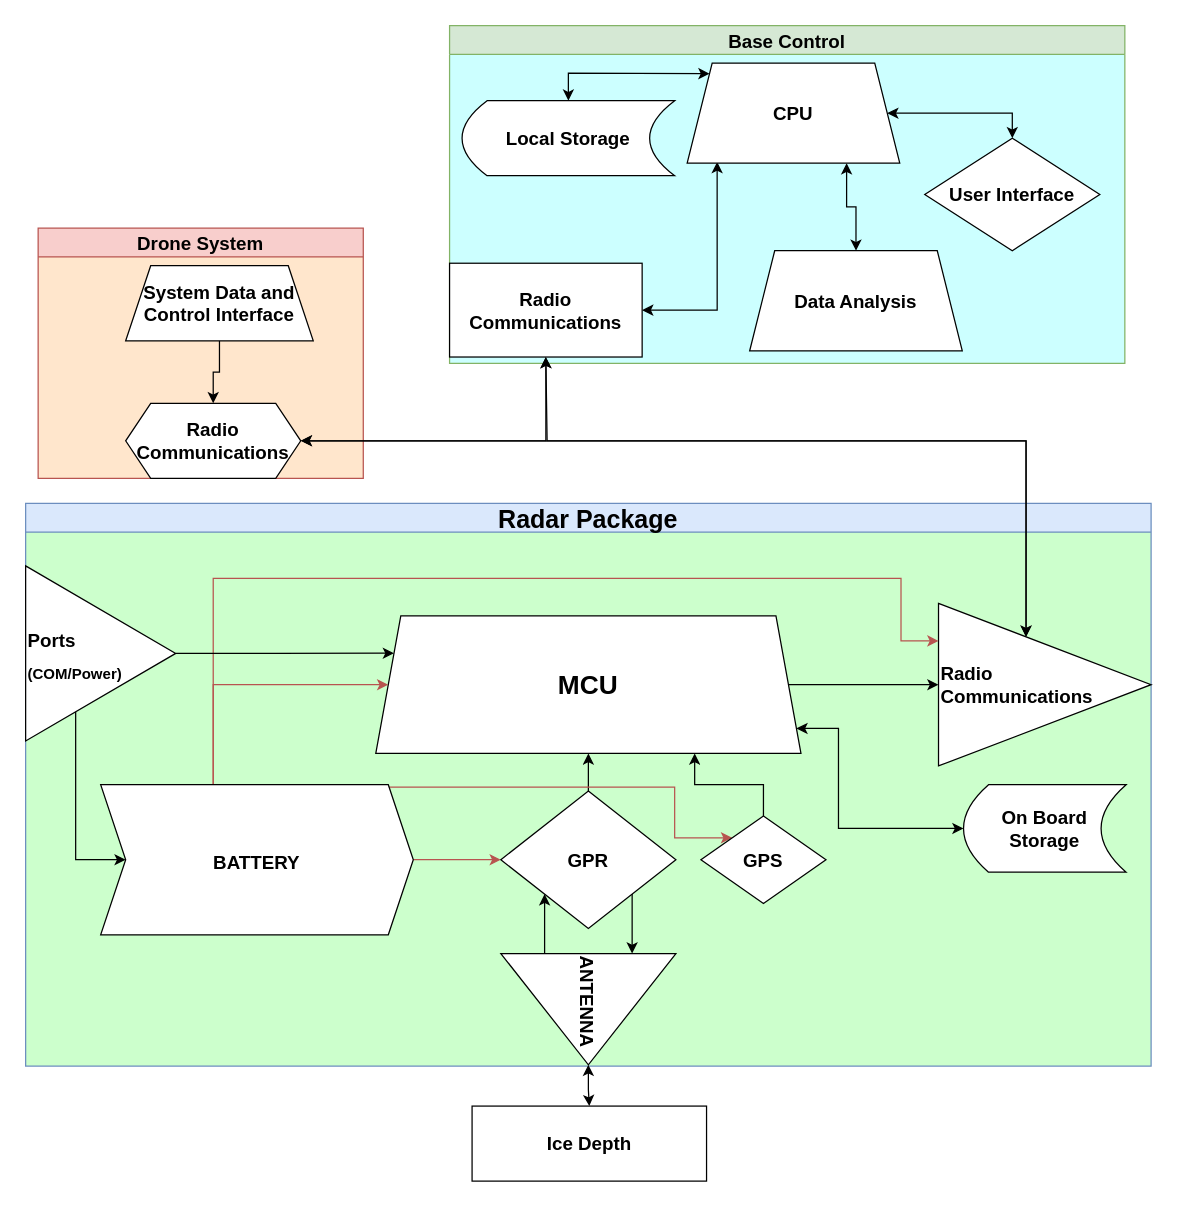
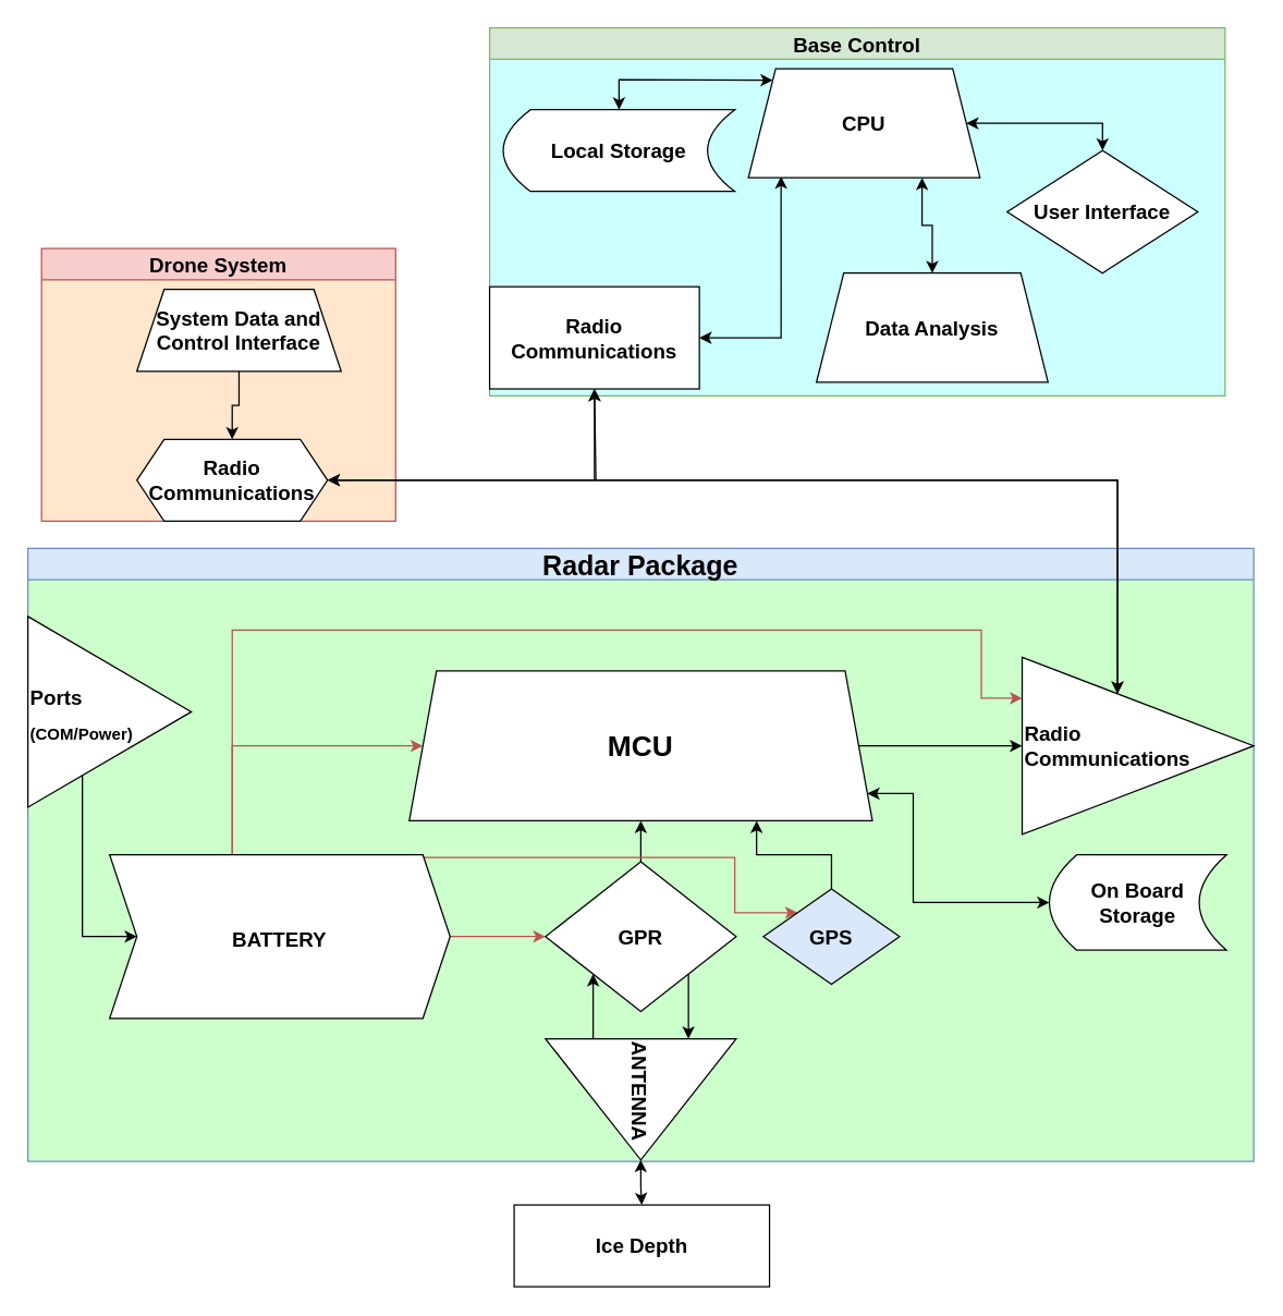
  <mxCell id="0" />
  <mxCell id="1" parent="0" />
  <mxCell id="2" value="Radar Package" style="swimlane;fillColor=#dae8fc;strokeColor=#6c8ebf;swimlaneFillColor=#CCFFCC;fontSize=20;" vertex="1" parent="1"><mxGeometry x="20" y="402" width="900" height="450" as="geometry" /></mxCell>
  <mxCell id="3" style="edgeStyle=orthogonalEdgeStyle;rounded=0;orthogonalLoop=1;jettySize=auto;html=1;entryX=0;entryY=1;entryDx=0;entryDy=0;fontSize=15;exitX=0;exitY=0.75;exitDx=0;exitDy=0;" edge="1" parent="2" source="4" target="22"><mxGeometry relative="1" as="geometry" /></mxCell>
  <mxCell id="4" value="&lt;b&gt;&lt;font style=&quot;font-size: 15px;&quot;&gt;ANTENNA&lt;/font&gt;&lt;/b&gt;" style="triangle;whiteSpace=wrap;html=1;fillColor=#FFFFFF;rotation=90;align=left;" vertex="1" parent="2"><mxGeometry x="405.5" y="334.5" width="89" height="140" as="geometry" /></mxCell>
  <mxCell id="5" style="edgeStyle=orthogonalEdgeStyle;rounded=0;orthogonalLoop=1;jettySize=auto;html=1;entryX=0;entryY=0.25;entryDx=0;entryDy=0;fontSize=15;exitX=1;exitY=1;exitDx=0;exitDy=0;" edge="1" parent="2" source="22" target="4"><mxGeometry relative="1" as="geometry"><mxPoint x="490" y="340" as="sourcePoint" /><Array as="points"><mxPoint x="485" y="350" /><mxPoint x="485" y="350" /></Array></mxGeometry></mxCell>
  <mxCell id="6" style="edgeStyle=orthogonalEdgeStyle;rounded=0;orthogonalLoop=1;jettySize=auto;html=1;entryX=0.5;entryY=1;entryDx=0;entryDy=0;fontSize=21;" edge="1" parent="2" source="22" target="11"><mxGeometry relative="1" as="geometry" /></mxCell>
  <mxCell id="7" value="&lt;b&gt;On Board Storage&lt;/b&gt;" style="shape=dataStorage;whiteSpace=wrap;html=1;fixedSize=1;fontSize=15;fillColor=#FFFFFF;" vertex="1" parent="2"><mxGeometry x="750" y="225" width="130" height="70" as="geometry" /></mxCell>
  <mxCell id="8" value="&lt;b&gt;Radio &lt;br&gt;Communications&lt;/b&gt;" style="triangle;whiteSpace=wrap;html=1;fontSize=15;fillColor=#FFFFFF;align=left;" vertex="1" parent="2"><mxGeometry x="730" y="80" width="170" height="130" as="geometry" /></mxCell>
  <mxCell id="9" style="edgeStyle=orthogonalEdgeStyle;rounded=0;orthogonalLoop=1;jettySize=auto;html=1;fontSize=21;" edge="1" parent="2" source="11" target="8"><mxGeometry relative="1" as="geometry" /></mxCell>
  <mxCell id="10" style="edgeStyle=orthogonalEdgeStyle;rounded=0;orthogonalLoop=1;jettySize=auto;html=1;fontSize=21;entryX=0;entryY=0.5;entryDx=0;entryDy=0;startArrow=classic;startFill=1;" edge="1" parent="2" source="11" target="7"><mxGeometry relative="1" as="geometry"><Array as="points"><mxPoint x="650" y="180" /><mxPoint x="650" y="260" /></Array></mxGeometry></mxCell>
  <mxCell id="11" value="&lt;b&gt;&lt;font style=&quot;font-size: 21px;&quot;&gt;MCU&lt;/font&gt;&lt;/b&gt;" style="shape=trapezoid;perimeter=trapezoidPerimeter;whiteSpace=wrap;html=1;fixedSize=1;fontSize=15;fillColor=#FFFFFF;gradientColor=none;" vertex="1" parent="2"><mxGeometry x="280" y="90" width="340" height="110" as="geometry" /></mxCell>
  <mxCell id="12" style="edgeStyle=orthogonalEdgeStyle;rounded=0;orthogonalLoop=1;jettySize=auto;html=1;entryX=0;entryY=0.5;entryDx=0;entryDy=0;fontSize=21;startArrow=none;startFill=0;fillColor=#f8cecc;strokeColor=#b85450;" edge="1" parent="2" source="16" target="22"><mxGeometry relative="1" as="geometry" /></mxCell>
  <mxCell id="13" style="edgeStyle=orthogonalEdgeStyle;rounded=0;orthogonalLoop=1;jettySize=auto;html=1;entryX=0;entryY=0.5;entryDx=0;entryDy=0;fontSize=21;startArrow=none;startFill=0;fillColor=#f8cecc;strokeColor=#b85450;" edge="1" parent="2" source="16" target="11"><mxGeometry relative="1" as="geometry"><Array as="points"><mxPoint x="150" y="145" /></Array></mxGeometry></mxCell>
  <mxCell id="14" style="edgeStyle=orthogonalEdgeStyle;rounded=0;orthogonalLoop=1;jettySize=auto;html=1;fontSize=21;startArrow=none;startFill=0;fillColor=#f8cecc;strokeColor=#b85450;" edge="1" parent="2" source="16" target="8"><mxGeometry relative="1" as="geometry"><mxPoint x="690" y="100" as="targetPoint" /><Array as="points"><mxPoint x="150" y="60" /><mxPoint x="700" y="60" /><mxPoint x="700" y="110" /></Array></mxGeometry></mxCell>
  <mxCell id="15" style="edgeStyle=orthogonalEdgeStyle;rounded=0;orthogonalLoop=1;jettySize=auto;html=1;entryX=0;entryY=0;entryDx=0;entryDy=0;fontSize=15;startArrow=none;startFill=0;fillColor=#f8cecc;strokeColor=#b85450;" edge="1" parent="2" source="16" target="21"><mxGeometry relative="1" as="geometry"><Array as="points"><mxPoint x="519" y="227" /><mxPoint x="519" y="268" /></Array></mxGeometry></mxCell>
  <mxCell id="16" value="&lt;span style=&quot;font-size: 15px;&quot;&gt;&lt;b&gt;BATTERY&lt;/b&gt;&lt;/span&gt;" style="shape=step;perimeter=stepPerimeter;whiteSpace=wrap;html=1;fixedSize=1;fontSize=21;fillColor=#FFFFFF;gradientColor=none;" vertex="1" parent="2"><mxGeometry x="60" y="225" width="250" height="120" as="geometry" /></mxCell>
- <mxCell id="17" style="edgeStyle=orthogonalEdgeStyle;rounded=0;orthogonalLoop=1;jettySize=auto;html=1;entryX=0;entryY=0.25;entryDx=0;entryDy=0;fontSize=15;startArrow=none;startFill=0;" edge="1" parent="2" source="19" target="11"><mxGeometry relative="1" as="geometry" /></mxCell>
  <mxCell id="18" style="edgeStyle=orthogonalEdgeStyle;rounded=0;orthogonalLoop=1;jettySize=auto;html=1;fontSize=15;startArrow=none;startFill=0;" edge="1" parent="2" source="19"><mxGeometry relative="1" as="geometry"><mxPoint x="80" y="285" as="targetPoint" /><Array as="points"><mxPoint x="40" y="285" /></Array></mxGeometry></mxCell>
  <mxCell id="19" value="&lt;b style=&quot;&quot;&gt;&lt;font style=&quot;&quot;&gt;&lt;font style=&quot;font-size: 15px;&quot;&gt;Ports&lt;/font&gt;&lt;br&gt;&lt;span style=&quot;font-size: 12px;&quot;&gt;(COM/Power)&lt;/span&gt;&lt;br&gt;&lt;/font&gt;&lt;/b&gt;" style="triangle;whiteSpace=wrap;html=1;fontSize=21;fillColor=#FFFFFF;gradientColor=none;align=left;" vertex="1" parent="2"><mxGeometry y="50" width="120" height="140" as="geometry" /></mxCell>
  <mxCell id="20" style="edgeStyle=orthogonalEdgeStyle;rounded=0;orthogonalLoop=1;jettySize=auto;html=1;entryX=0.75;entryY=1;entryDx=0;entryDy=0;fontSize=15;startArrow=none;startFill=0;" edge="1" parent="2" source="21" target="11"><mxGeometry relative="1" as="geometry" /></mxCell>
- <mxCell id="21" value="&lt;b&gt;GPS&lt;/b&gt;" style="rhombus;whiteSpace=wrap;html=1;fontSize=15;fillColor=#FFFFFF;" vertex="1" parent="2"><mxGeometry x="540" y="250" width="100" height="70" as="geometry" /></mxCell>
+ <mxCell id="21" value="&lt;b&gt;GPS&lt;/b&gt;" style="rhombus;whiteSpace=wrap;html=1;fontSize=15;fillColor=#dae8fc;" vertex="1" parent="2"><mxGeometry x="540" y="250" width="100" height="70" as="geometry" /></mxCell>
  <mxCell id="22" value="&lt;b&gt;GPR&lt;/b&gt;" style="rhombus;whiteSpace=wrap;html=1;fontSize=15;fillColor=#FFFFFF;" vertex="1" parent="2"><mxGeometry x="380" y="230" width="140" height="110" as="geometry" /></mxCell>
  <mxCell id="23" value="Drone System" style="swimlane;fillColor=#f8cecc;strokeColor=#b85450;gradientColor=none;swimlaneFillColor=#FFE6CC;fontSize=15;" vertex="1" parent="1"><mxGeometry x="30" y="182" width="260" height="200" as="geometry" /></mxCell>
  <mxCell id="24" value="&lt;b&gt;Radio Communications&lt;/b&gt;" style="shape=hexagon;perimeter=hexagonPerimeter2;whiteSpace=wrap;html=1;fixedSize=1;fontSize=15;fillColor=#FFFFFF;gradientColor=none;" vertex="1" parent="23"><mxGeometry x="70" y="140" width="140" height="60" as="geometry" /></mxCell>
  <mxCell id="25" style="edgeStyle=orthogonalEdgeStyle;rounded=0;orthogonalLoop=1;jettySize=auto;html=1;exitX=0.5;exitY=1;exitDx=0;exitDy=0;" edge="1" parent="23" source="26" target="24"><mxGeometry relative="1" as="geometry" /></mxCell>
  <mxCell id="26" value="&lt;b&gt;System Data and Control Interface&lt;/b&gt;" style="shape=trapezoid;perimeter=trapezoidPerimeter;whiteSpace=wrap;html=1;fixedSize=1;fontSize=15;fillColor=#FFFFFF;gradientColor=none;" vertex="1" parent="23"><mxGeometry x="70" y="30" width="150" height="60" as="geometry" /></mxCell>
  <mxCell id="27" value="Base Control" style="swimlane;fillColor=#d5e8d4;strokeColor=#82b366;swimlaneFillColor=#CCFFFF;fontSize=15;" vertex="1" parent="1"><mxGeometry x="359" y="20" width="540" height="270" as="geometry" /></mxCell>
  <mxCell id="28" style="edgeStyle=orthogonalEdgeStyle;rounded=0;orthogonalLoop=1;jettySize=auto;html=1;entryX=0.141;entryY=0.988;entryDx=0;entryDy=0;fontSize=15;startArrow=classic;startFill=1;entryPerimeter=0;" edge="1" parent="27" source="29" target="35"><mxGeometry relative="1" as="geometry" /></mxCell>
  <mxCell id="29" value="&lt;b&gt;&lt;font style=&quot;font-size: 15px;&quot;&gt;Radio &lt;br&gt;Communications&lt;/font&gt;&lt;/b&gt;" style="rounded=0;whiteSpace=wrap;html=1;fontSize=12;fillColor=#FFFFFF;gradientColor=none;" vertex="1" parent="27"><mxGeometry y="190" width="154" height="75" as="geometry" /></mxCell>
  <mxCell id="30" value="&lt;b&gt;Local Storage&lt;/b&gt;" style="shape=dataStorage;whiteSpace=wrap;html=1;fixedSize=1;fontSize=15;fillColor=#FFFFFF;gradientColor=none;" vertex="1" parent="27"><mxGeometry x="10" y="60" width="170" height="60" as="geometry" /></mxCell>
  <mxCell id="31" value="&lt;b&gt;Data Analysis&lt;/b&gt;" style="shape=trapezoid;perimeter=trapezoidPerimeter;whiteSpace=wrap;html=1;fixedSize=1;fontSize=15;fillColor=#FFFFFF;gradientColor=none;" vertex="1" parent="27"><mxGeometry x="240" y="180" width="170" height="80" as="geometry" /></mxCell>
  <mxCell id="32" style="edgeStyle=orthogonalEdgeStyle;rounded=0;orthogonalLoop=1;jettySize=auto;html=1;fontSize=15;startArrow=classic;startFill=1;entryX=0.5;entryY=0;entryDx=0;entryDy=0;exitX=0;exitY=0;exitDx=0;exitDy=0;" edge="1" parent="27" source="35" target="30"><mxGeometry relative="1" as="geometry"><mxPoint x="220" y="170" as="targetPoint" /><Array as="points"><mxPoint x="204" y="38" /><mxPoint x="95" y="38" /></Array></mxGeometry></mxCell>
  <mxCell id="33" style="edgeStyle=orthogonalEdgeStyle;rounded=0;orthogonalLoop=1;jettySize=auto;html=1;fontSize=15;startArrow=classic;startFill=1;exitX=0.75;exitY=1;exitDx=0;exitDy=0;" edge="1" parent="27" source="35" target="31"><mxGeometry relative="1" as="geometry"><Array as="points" /></mxGeometry></mxCell>
  <mxCell id="34" style="edgeStyle=orthogonalEdgeStyle;rounded=0;orthogonalLoop=1;jettySize=auto;html=1;fontSize=15;startArrow=classic;startFill=1;entryX=0.5;entryY=0;entryDx=0;entryDy=0;" edge="1" parent="27" source="35" target="36"><mxGeometry relative="1" as="geometry" /></mxCell>
  <mxCell id="35" value="&lt;b&gt;CPU&lt;/b&gt;" style="shape=trapezoid;perimeter=trapezoidPerimeter;whiteSpace=wrap;html=1;fixedSize=1;fontSize=15;fillColor=#FFFFFF;gradientColor=none;" vertex="1" parent="27"><mxGeometry x="190" y="30" width="170" height="80" as="geometry" /></mxCell>
  <mxCell id="36" value="&lt;b&gt;User Interface&lt;/b&gt;" style="rhombus;whiteSpace=wrap;html=1;fontSize=15;fillColor=#FFFFFF;gradientColor=none;" vertex="1" parent="27"><mxGeometry x="380" y="90" width="140" height="90" as="geometry" /></mxCell>
  <mxCell id="37" style="edgeStyle=orthogonalEdgeStyle;rounded=0;orthogonalLoop=1;jettySize=auto;html=1;fontSize=15;startArrow=classic;startFill=1;endArrow=classic;endFill=1;entryX=0.5;entryY=0;entryDx=0;entryDy=0;" edge="1" parent="1" source="4" target="38"><mxGeometry relative="1" as="geometry"><mxPoint x="470" y="1002" as="targetPoint" /></mxGeometry></mxCell>
  <mxCell id="38" value="&lt;b&gt;Ice Depth&lt;/b&gt;" style="rounded=0;whiteSpace=wrap;html=1;fontSize=15;fillColor=#FFFFFF;gradientColor=none;" vertex="1" parent="1"><mxGeometry x="377" y="884" width="187.5" height="60" as="geometry" /></mxCell>
  <mxCell id="39" style="edgeStyle=orthogonalEdgeStyle;rounded=0;orthogonalLoop=1;jettySize=auto;html=1;entryX=1;entryY=0.5;entryDx=0;entryDy=0;startArrow=classic;startFill=1;" edge="1" parent="1" source="8" target="24"><mxGeometry relative="1" as="geometry"><Array as="points"><mxPoint x="820" y="352" /></Array></mxGeometry></mxCell>
  <mxCell id="40" style="edgeStyle=orthogonalEdgeStyle;rounded=0;orthogonalLoop=1;jettySize=auto;html=1;startArrow=classic;startFill=1;entryX=0.5;entryY=1;entryDx=0;entryDy=0;" edge="1" parent="1" source="8" target="29"><mxGeometry relative="1" as="geometry"><Array as="points"><mxPoint x="820" y="352" /><mxPoint x="437" y="352" /></Array></mxGeometry></mxCell>
  <mxCell id="41" style="edgeStyle=orthogonalEdgeStyle;rounded=0;orthogonalLoop=1;jettySize=auto;html=1;startArrow=classic;startFill=1;" edge="1" parent="1" source="24" target="29"><mxGeometry relative="1" as="geometry" /></mxCell>
